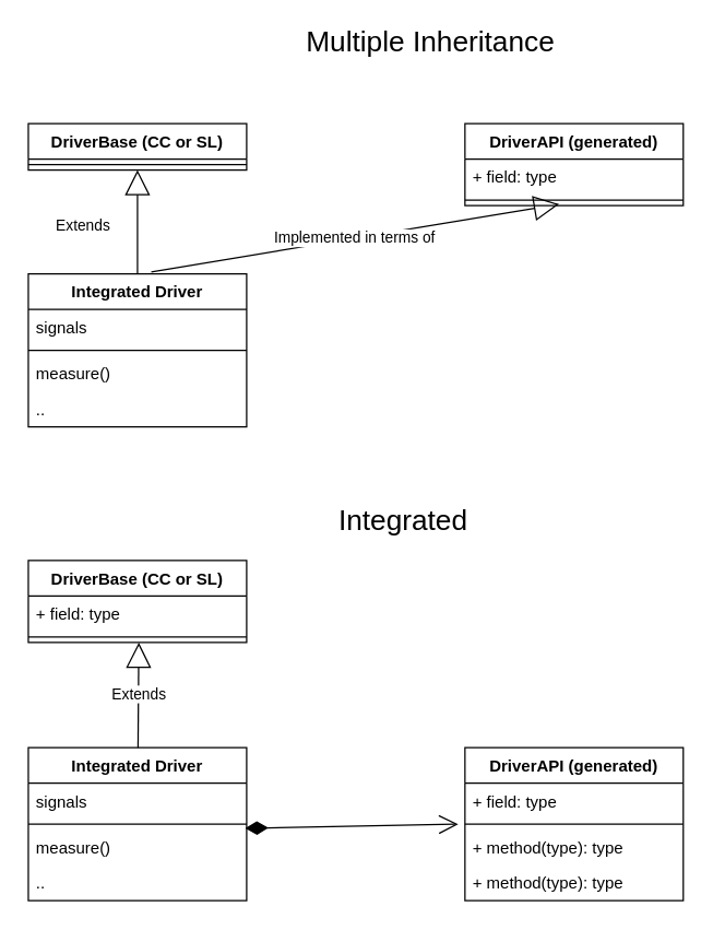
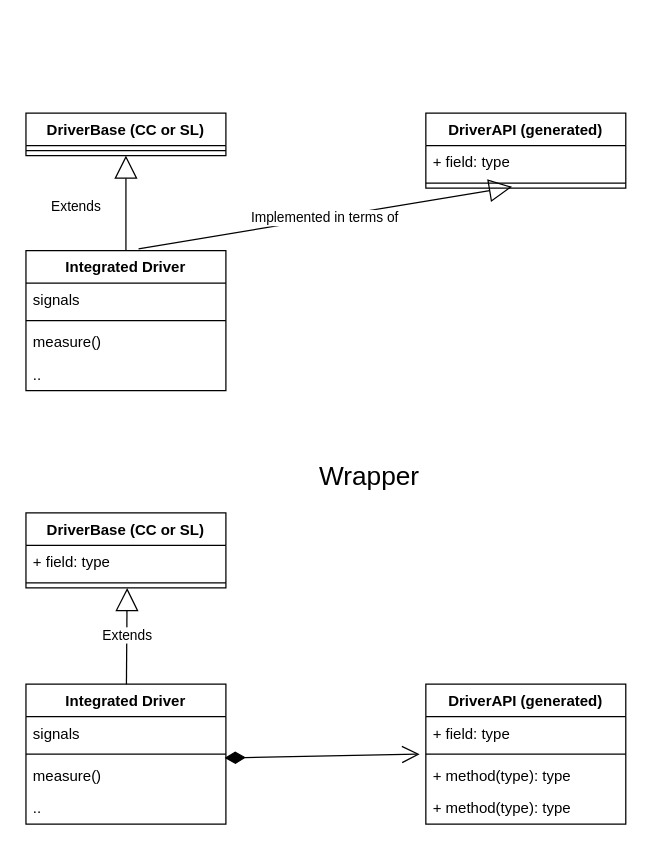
  <mxCell id="0" />
  <mxCell id="1" parent="0" />
  <mxCell id="2" value="DriverBase (CC or SL)" style="swimlane;fontStyle=1;align=center;verticalAlign=top;childLayout=stackLayout;horizontal=1;startSize=26;horizontalStack=0;resizeParent=1;resizeParentMax=0;resizeLast=0;collapsible=1;marginBottom=0;" vertex="1" parent="1"><mxGeometry x="20" y="90" width="160" height="34" as="geometry" /></mxCell>
  <mxCell id="3" value="" style="line;strokeWidth=1;fillColor=none;align=left;verticalAlign=middle;spacingTop=-1;spacingLeft=3;spacingRight=3;rotatable=0;labelPosition=right;points=[];portConstraint=eastwest;" vertex="1" parent="2"><mxGeometry y="26" width="160" height="8" as="geometry" /></mxCell>
  <mxCell id="4" value="DriverAPI (generated)" style="swimlane;fontStyle=1;align=center;verticalAlign=top;childLayout=stackLayout;horizontal=1;startSize=26;horizontalStack=0;resizeParent=1;resizeParentMax=0;resizeLast=0;collapsible=1;marginBottom=0;" vertex="1" parent="1"><mxGeometry x="340" y="90" width="160" height="60" as="geometry" /></mxCell>
  <mxCell id="5" value="+ field: type" style="text;strokeColor=none;fillColor=none;align=left;verticalAlign=top;spacingLeft=4;spacingRight=4;overflow=hidden;rotatable=0;points=[[0,0.5],[1,0.5]];portConstraint=eastwest;" vertex="1" parent="4"><mxGeometry y="26" width="160" height="26" as="geometry" /></mxCell>
  <mxCell id="6" value="" style="line;strokeWidth=1;fillColor=none;align=left;verticalAlign=middle;spacingTop=-1;spacingLeft=3;spacingRight=3;rotatable=0;labelPosition=right;points=[];portConstraint=eastwest;" vertex="1" parent="4"><mxGeometry y="52" width="160" height="8" as="geometry" /></mxCell>
  <mxCell id="7" value="Integrated Driver" style="swimlane;fontStyle=1;align=center;verticalAlign=top;childLayout=stackLayout;horizontal=1;startSize=26;horizontalStack=0;resizeParent=1;resizeParentMax=0;resizeLast=0;collapsible=1;marginBottom=0;" vertex="1" parent="1"><mxGeometry x="20" y="200" width="160" height="112" as="geometry" /></mxCell>
  <mxCell id="8" value="signals" style="text;strokeColor=none;fillColor=none;align=left;verticalAlign=top;spacingLeft=4;spacingRight=4;overflow=hidden;rotatable=0;points=[[0,0.5],[1,0.5]];portConstraint=eastwest;" vertex="1" parent="7"><mxGeometry y="26" width="160" height="26" as="geometry" /></mxCell>
  <mxCell id="9" value="" style="line;strokeWidth=1;fillColor=none;align=left;verticalAlign=middle;spacingTop=-1;spacingLeft=3;spacingRight=3;rotatable=0;labelPosition=right;points=[];portConstraint=eastwest;" vertex="1" parent="7"><mxGeometry y="52" width="160" height="8" as="geometry" /></mxCell>
  <mxCell id="10" value="measure()" style="text;strokeColor=none;fillColor=none;align=left;verticalAlign=top;spacingLeft=4;spacingRight=4;overflow=hidden;rotatable=0;points=[[0,0.5],[1,0.5]];portConstraint=eastwest;" vertex="1" parent="7"><mxGeometry y="60" width="160" height="26" as="geometry" /></mxCell>
  <mxCell id="11" value=".." style="text;strokeColor=none;fillColor=none;align=left;verticalAlign=top;spacingLeft=4;spacingRight=4;overflow=hidden;rotatable=0;points=[[0,0.5],[1,0.5]];portConstraint=eastwest;" vertex="1" parent="7"><mxGeometry y="86" width="160" height="26" as="geometry" /></mxCell>
  <mxCell id="12" value="Implemented in terms of" style="endArrow=block;endSize=16;endFill=0;html=1;entryX=0.431;entryY=0.875;entryDx=0;entryDy=0;entryPerimeter=0;exitX=0.563;exitY=-0.012;exitDx=0;exitDy=0;exitPerimeter=0;" edge="1" parent="1" source="7" target="6"><mxGeometry width="160" relative="1" as="geometry"><mxPoint x="110" y="270" as="sourcePoint" /><mxPoint x="314.08" y="166.988" as="targetPoint" /></mxGeometry></mxCell>
  <mxCell id="13" value="Extends" style="endArrow=block;endSize=16;endFill=0;html=1;entryX=0.5;entryY=1;entryDx=0;entryDy=0;" edge="1" parent="1" source="7" target="2"><mxGeometry x="-0.091" y="40" width="160" relative="1" as="geometry"><mxPoint x="120.08" y="298.968" as="sourcePoint" /><mxPoint x="100" y="130" as="targetPoint" /><mxPoint as="offset" /></mxGeometry></mxCell>
- <mxCell id="14" value="Multiple Inheritance&lt;br&gt;" style="text;html=1;strokeColor=none;fillColor=none;align=center;verticalAlign=middle;whiteSpace=wrap;rounded=0;fontSize=21;" vertex="1" parent="1"><mxGeometry x="220" y="20" width="190" height="20" as="geometry" /></mxCell>
  <mxCell id="15" value="DriverBase (CC or SL)" style="swimlane;fontStyle=1;align=center;verticalAlign=top;childLayout=stackLayout;horizontal=1;startSize=26;horizontalStack=0;resizeParent=1;resizeParentMax=0;resizeLast=0;collapsible=1;marginBottom=0;" vertex="1" parent="1"><mxGeometry x="20" y="410" width="160" height="60" as="geometry" /></mxCell>
  <mxCell id="16" value="+ field: type" style="text;strokeColor=none;fillColor=none;align=left;verticalAlign=top;spacingLeft=4;spacingRight=4;overflow=hidden;rotatable=0;points=[[0,0.5],[1,0.5]];portConstraint=eastwest;" vertex="1" parent="15"><mxGeometry y="26" width="160" height="26" as="geometry" /></mxCell>
  <mxCell id="17" value="" style="line;strokeWidth=1;fillColor=none;align=left;verticalAlign=middle;spacingTop=-1;spacingLeft=3;spacingRight=3;rotatable=0;labelPosition=right;points=[];portConstraint=eastwest;" vertex="1" parent="15"><mxGeometry y="52" width="160" height="8" as="geometry" /></mxCell>
  <mxCell id="18" value="DriverAPI (generated)" style="swimlane;fontStyle=1;align=center;verticalAlign=top;childLayout=stackLayout;horizontal=1;startSize=26;horizontalStack=0;resizeParent=1;resizeParentMax=0;resizeLast=0;collapsible=1;marginBottom=0;" vertex="1" parent="1"><mxGeometry x="340" y="547" width="160" height="112" as="geometry" /></mxCell>
  <mxCell id="19" value="+ field: type" style="text;strokeColor=none;fillColor=none;align=left;verticalAlign=top;spacingLeft=4;spacingRight=4;overflow=hidden;rotatable=0;points=[[0,0.5],[1,0.5]];portConstraint=eastwest;" vertex="1" parent="18"><mxGeometry y="26" width="160" height="26" as="geometry" /></mxCell>
  <mxCell id="20" value="" style="line;strokeWidth=1;fillColor=none;align=left;verticalAlign=middle;spacingTop=-1;spacingLeft=3;spacingRight=3;rotatable=0;labelPosition=right;points=[];portConstraint=eastwest;" vertex="1" parent="18"><mxGeometry y="52" width="160" height="8" as="geometry" /></mxCell>
  <mxCell id="21" value="+ method(type): type" style="text;strokeColor=none;fillColor=none;align=left;verticalAlign=top;spacingLeft=4;spacingRight=4;overflow=hidden;rotatable=0;points=[[0,0.5],[1,0.5]];portConstraint=eastwest;" vertex="1" parent="18"><mxGeometry y="60" width="160" height="26" as="geometry" /></mxCell>
  <mxCell id="22" value="+ method(type): type" style="text;strokeColor=none;fillColor=none;align=left;verticalAlign=top;spacingLeft=4;spacingRight=4;overflow=hidden;rotatable=0;points=[[0,0.5],[1,0.5]];portConstraint=eastwest;" vertex="1" parent="18"><mxGeometry y="86" width="160" height="26" as="geometry" /></mxCell>
  <mxCell id="23" value="Integrated Driver" style="swimlane;fontStyle=1;align=center;verticalAlign=top;childLayout=stackLayout;horizontal=1;startSize=26;horizontalStack=0;resizeParent=1;resizeParentMax=0;resizeLast=0;collapsible=1;marginBottom=0;" vertex="1" parent="1"><mxGeometry x="20" y="547" width="160" height="112" as="geometry" /></mxCell>
  <mxCell id="24" value="signals" style="text;strokeColor=none;fillColor=none;align=left;verticalAlign=top;spacingLeft=4;spacingRight=4;overflow=hidden;rotatable=0;points=[[0,0.5],[1,0.5]];portConstraint=eastwest;" vertex="1" parent="23"><mxGeometry y="26" width="160" height="26" as="geometry" /></mxCell>
  <mxCell id="25" value="" style="line;strokeWidth=1;fillColor=none;align=left;verticalAlign=middle;spacingTop=-1;spacingLeft=3;spacingRight=3;rotatable=0;labelPosition=right;points=[];portConstraint=eastwest;" vertex="1" parent="23"><mxGeometry y="52" width="160" height="8" as="geometry" /></mxCell>
  <mxCell id="26" value="measure()" style="text;strokeColor=none;fillColor=none;align=left;verticalAlign=top;spacingLeft=4;spacingRight=4;overflow=hidden;rotatable=0;points=[[0,0.5],[1,0.5]];portConstraint=eastwest;" vertex="1" parent="23"><mxGeometry y="60" width="160" height="26" as="geometry" /></mxCell>
  <mxCell id="27" value=".." style="text;strokeColor=none;fillColor=none;align=left;verticalAlign=top;spacingLeft=4;spacingRight=4;overflow=hidden;rotatable=0;points=[[0,0.5],[1,0.5]];portConstraint=eastwest;" vertex="1" parent="23"><mxGeometry y="86" width="160" height="26" as="geometry" /></mxCell>
  <mxCell id="28" value="Extends" style="endArrow=block;endSize=16;endFill=0;html=1;entryX=0.506;entryY=1;entryDx=0;entryDy=0;entryPerimeter=0;" edge="1" parent="1" source="23" target="17"><mxGeometry width="160" relative="1" as="geometry"><mxPoint x="120.08" y="618.968" as="sourcePoint" /><mxPoint x="103" y="480" as="targetPoint" /></mxGeometry></mxCell>
- <mxCell id="29" value="Integrated" style="text;html=1;strokeColor=none;fillColor=none;align=center;verticalAlign=middle;whiteSpace=wrap;rounded=0;fontSize=21;" vertex="1" parent="1"><mxGeometry x="200" y="370" width="190" height="20" as="geometry" /></mxCell>
+ <mxCell id="29" value="Wrapper" style="text;html=1;strokeColor=none;fillColor=none;align=center;verticalAlign=middle;whiteSpace=wrap;rounded=0;fontSize=21;" vertex="1" parent="1"><mxGeometry x="200" y="370" width="190" height="20" as="geometry" /></mxCell>
  <mxCell id="30" value="" style="endArrow=open;html=1;endSize=12;startArrow=diamondThin;startSize=14;startFill=1;align=left;verticalAlign=bottom;fontSize=21;exitX=0.994;exitY=-0.038;exitDx=0;exitDy=0;exitPerimeter=0;entryX=-0.031;entryY=-0.154;entryDx=0;entryDy=0;entryPerimeter=0;" edge="1" parent="1" source="26" target="21"><mxGeometry x="-0.667" y="26" relative="1" as="geometry"><mxPoint x="180" y="610" as="sourcePoint" /><mxPoint x="300" y="610" as="targetPoint" /><mxPoint as="offset" /></mxGeometry></mxCell>
